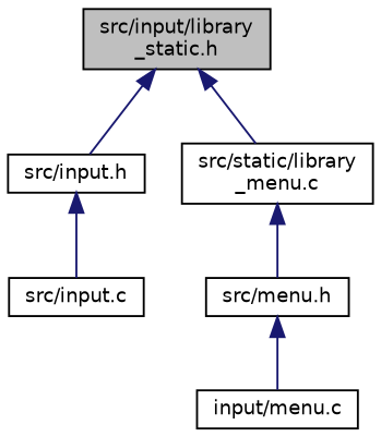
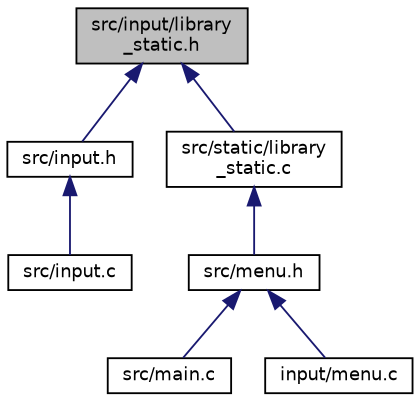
  digraph {
    node [color=black fillcolor=white fontname=Helvetica fontsize=10 shape=record style=filled]
    edge [color=midnightblue dir=back fontname=Helvetica fontsize=10 labelfontname=Helvetica labelfontsize=10 style=solid]
    n1 [fillcolor=grey75 fontcolor=black height=0.2 label="src/input/library\l_static.h" width=0.4]
    n2 [height=0.2 label="src/input.h" width=0.4]
-   n3 [height=0.2 label="src/static/library\l_menu.c" width=0.4]
+   n3 [height=0.2 label="src/static/library\l_static.c" width=0.4]
    n4 [height=0.2 label="src/input.c" width=0.4]
    n5 [height=0.2 label="src/menu.h" width=0.4]
+   n6 [height=0.2 label="src/main.c" width=0.4]
    n7 [height=0.2 label="input/menu.c" width=0.4]
    n1 -> n2
    n1 -> n3
    n2 -> n4
    n3 -> n5
+   n5 -> n6
    n5 -> n7
  }
